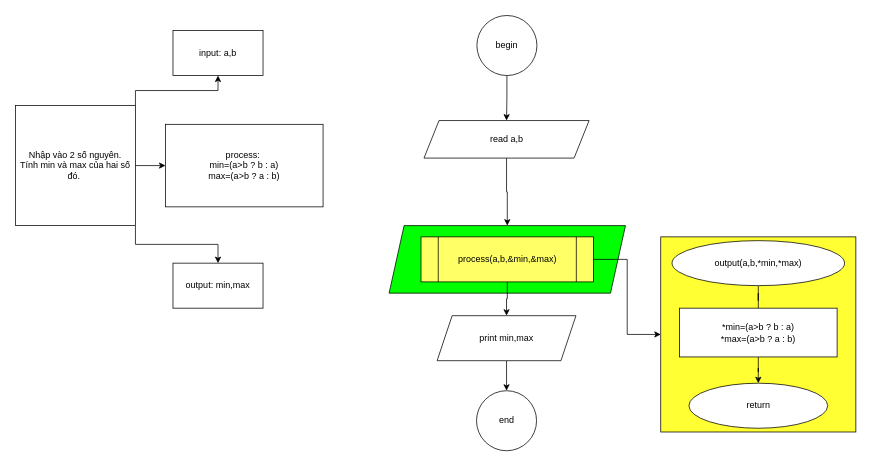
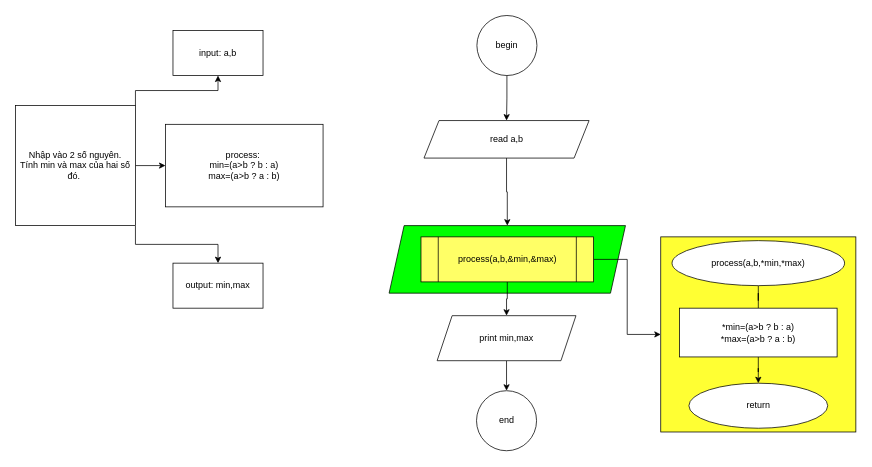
  <mxCell id="0" />
  <mxCell id="1" parent="0" />
  <mxCell id="2" style="edgeStyle=orthogonalEdgeStyle;rounded=0;orthogonalLoop=1;jettySize=auto;html=1;entryX=0.5;entryY=0;entryDx=0;entryDy=0;" edge="1" parent="1" source="3" target="26"><mxGeometry relative="1" as="geometry"><mxPoint x="675.5" y="150" as="targetPoint" /></mxGeometry></mxCell>
  <mxCell id="3" value="begin" style="ellipse;whiteSpace=wrap;html=1;aspect=fixed;" vertex="1" parent="1"><mxGeometry x="635" y="20" width="80" height="80" as="geometry" /></mxCell>
  <mxCell id="4" value="end" style="ellipse;whiteSpace=wrap;html=1;aspect=fixed;" vertex="1" parent="1"><mxGeometry x="634.5" y="520" width="80" height="80" as="geometry" /></mxCell>
  <mxCell id="5" style="edgeStyle=orthogonalEdgeStyle;rounded=0;orthogonalLoop=1;jettySize=auto;html=1;entryX=0.5;entryY=0;entryDx=0;entryDy=0;exitX=0.5;exitY=1;exitDx=0;exitDy=0;" edge="1" parent="1" source="26" target="7"><mxGeometry relative="1" as="geometry"><mxPoint x="676" y="380" as="targetPoint" /><mxPoint x="675.5" y="250" as="sourcePoint" /></mxGeometry></mxCell>
  <mxCell id="6" style="edgeStyle=orthogonalEdgeStyle;rounded=0;orthogonalLoop=1;jettySize=auto;html=1;exitX=0.5;exitY=1;exitDx=0;exitDy=0;" edge="1" parent="1"><mxGeometry relative="1" as="geometry"><mxPoint x="1010" y="110" as="sourcePoint" /><mxPoint x="1010" y="110" as="targetPoint" /></mxGeometry></mxCell>
  <mxCell id="7" value="" style="shape=parallelogram;perimeter=parallelogramPerimeter;whiteSpace=wrap;html=1;fixedSize=1;fillColor=#00FF00;" vertex="1" parent="1"><mxGeometry x="518" y="300" width="315" height="90" as="geometry" /></mxCell>
  <mxCell id="8" style="edgeStyle=orthogonalEdgeStyle;rounded=0;orthogonalLoop=1;jettySize=auto;html=1;entryX=0.5;entryY=0;entryDx=0;entryDy=0;" edge="1" parent="1" source="10" target="12"><mxGeometry relative="1" as="geometry" /></mxCell>
  <mxCell id="9" style="edgeStyle=orthogonalEdgeStyle;rounded=0;orthogonalLoop=1;jettySize=auto;html=1;exitX=1;exitY=0.5;exitDx=0;exitDy=0;" edge="1" parent="1" source="10" target="13"><mxGeometry relative="1" as="geometry"><mxPoint x="920" y="425.353" as="targetPoint" /></mxGeometry></mxCell>
  <mxCell id="10" value="process(a,b,&amp;amp;min,&amp;amp;max)" style="shape=process;whiteSpace=wrap;html=1;backgroundOutline=1;fillColor=#FFFF66;" vertex="1" parent="1"><mxGeometry x="560.5" y="315" width="230" height="60" as="geometry" /></mxCell>
  <mxCell id="11" style="edgeStyle=orthogonalEdgeStyle;rounded=0;orthogonalLoop=1;jettySize=auto;html=1;entryX=0.5;entryY=0;entryDx=0;entryDy=0;" edge="1" parent="1" source="12" target="4"><mxGeometry relative="1" as="geometry" /></mxCell>
  <mxCell id="12" value="print min,max" style="shape=parallelogram;perimeter=parallelogramPerimeter;whiteSpace=wrap;html=1;fixedSize=1;" vertex="1" parent="1"><mxGeometry x="582" y="420" width="185" height="60" as="geometry" /></mxCell>
  <mxCell id="13" value="" style="whiteSpace=wrap;html=1;aspect=fixed;fillColor=#FFFF33;" vertex="1" parent="1"><mxGeometry x="880" y="315" width="260" height="260" as="geometry" /></mxCell>
  <mxCell id="14" style="edgeStyle=orthogonalEdgeStyle;rounded=0;orthogonalLoop=1;jettySize=auto;html=1;entryX=0.5;entryY=0;entryDx=0;entryDy=0;endArrow=none;" edge="1" parent="1" source="15" target="18"><mxGeometry relative="1" as="geometry" /></mxCell>
- <mxCell id="15" value="output(a,b,*min,*max)" style="ellipse;whiteSpace=wrap;html=1;" vertex="1" parent="1"><mxGeometry x="895" y="320" width="230" height="60" as="geometry" /></mxCell>
+ <mxCell id="15" value="process(a,b,*min,*max)" style="ellipse;whiteSpace=wrap;html=1;" vertex="1" parent="1"><mxGeometry x="895" y="320" width="230" height="60" as="geometry" /></mxCell>
  <mxCell id="16" value="return" style="ellipse;whiteSpace=wrap;html=1;" vertex="1" parent="1"><mxGeometry x="917.5" y="510" width="185" height="60" as="geometry" /></mxCell>
  <mxCell id="17" style="edgeStyle=orthogonalEdgeStyle;rounded=0;orthogonalLoop=1;jettySize=auto;html=1;" edge="1" parent="1" source="18" target="16"><mxGeometry relative="1" as="geometry" /></mxCell>
  <mxCell id="18" value="*min=(a&amp;gt;b ? b : a)&lt;br&gt;*max=(a&amp;gt;b ? a : b)" style="rounded=0;whiteSpace=wrap;html=1;" vertex="1" parent="1"><mxGeometry x="905" y="410" width="210" height="65" as="geometry" /></mxCell>
  <mxCell id="19" style="edgeStyle=orthogonalEdgeStyle;rounded=0;orthogonalLoop=1;jettySize=auto;html=1;exitX=1;exitY=0;exitDx=0;exitDy=0;" edge="1" parent="1" source="22" target="23"><mxGeometry relative="1" as="geometry"><mxPoint x="240" y="90" as="targetPoint" /></mxGeometry></mxCell>
  <mxCell id="20" style="edgeStyle=orthogonalEdgeStyle;rounded=0;orthogonalLoop=1;jettySize=auto;html=1;" edge="1" parent="1" source="22" target="24"><mxGeometry relative="1" as="geometry"><mxPoint x="280" y="220" as="targetPoint" /></mxGeometry></mxCell>
  <mxCell id="21" style="edgeStyle=orthogonalEdgeStyle;rounded=0;orthogonalLoop=1;jettySize=auto;html=1;exitX=1;exitY=1;exitDx=0;exitDy=0;" edge="1" parent="1" source="22" target="25"><mxGeometry relative="1" as="geometry"><mxPoint x="290" y="390" as="targetPoint" /></mxGeometry></mxCell>
  <mxCell id="22" value="&lt;div&gt;Nhập vào 2 số nguyên.&lt;/div&gt;Tính min và max của hai số đó.&amp;nbsp;" style="whiteSpace=wrap;html=1;aspect=fixed;" vertex="1" parent="1"><mxGeometry x="20" y="140" width="160" height="160" as="geometry" /></mxCell>
  <mxCell id="23" value="input: a,b" style="rounded=0;whiteSpace=wrap;html=1;" vertex="1" parent="1"><mxGeometry x="230" y="40" width="120" height="60" as="geometry" /></mxCell>
  <mxCell id="24" value="process:&amp;nbsp;&lt;br&gt;min=(a&amp;gt;b ? b : a)&lt;br&gt;max=(a&amp;gt;b ? a : b)" style="rounded=0;whiteSpace=wrap;html=1;" vertex="1" parent="1"><mxGeometry x="220" y="165" width="210" height="110" as="geometry" /></mxCell>
  <mxCell id="25" value="output: min,max" style="rounded=0;whiteSpace=wrap;html=1;" vertex="1" parent="1"><mxGeometry x="230" y="350" width="120" height="60" as="geometry" /></mxCell>
  <mxCell id="26" value="read a,b" style="shape=parallelogram;perimeter=parallelogramPerimeter;whiteSpace=wrap;html=1;fixedSize=1;" vertex="1" parent="1"><mxGeometry x="564.5" y="160" width="220" height="50" as="geometry" /></mxCell>
